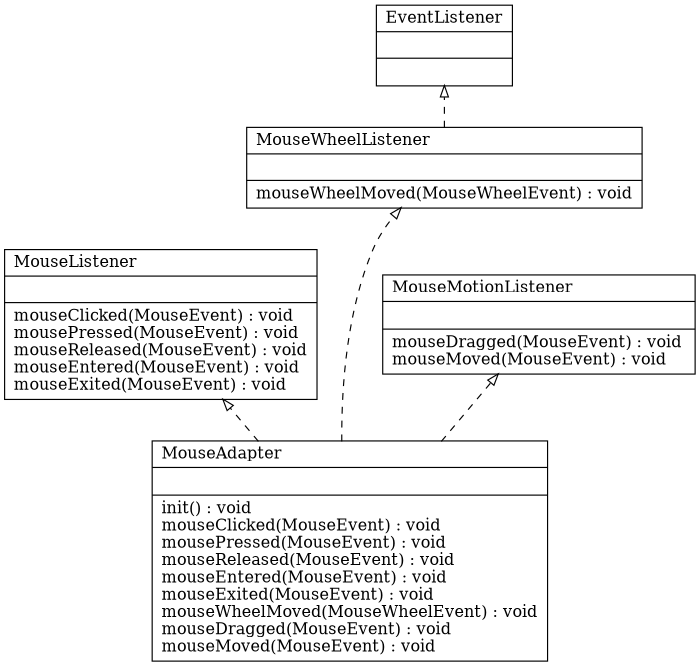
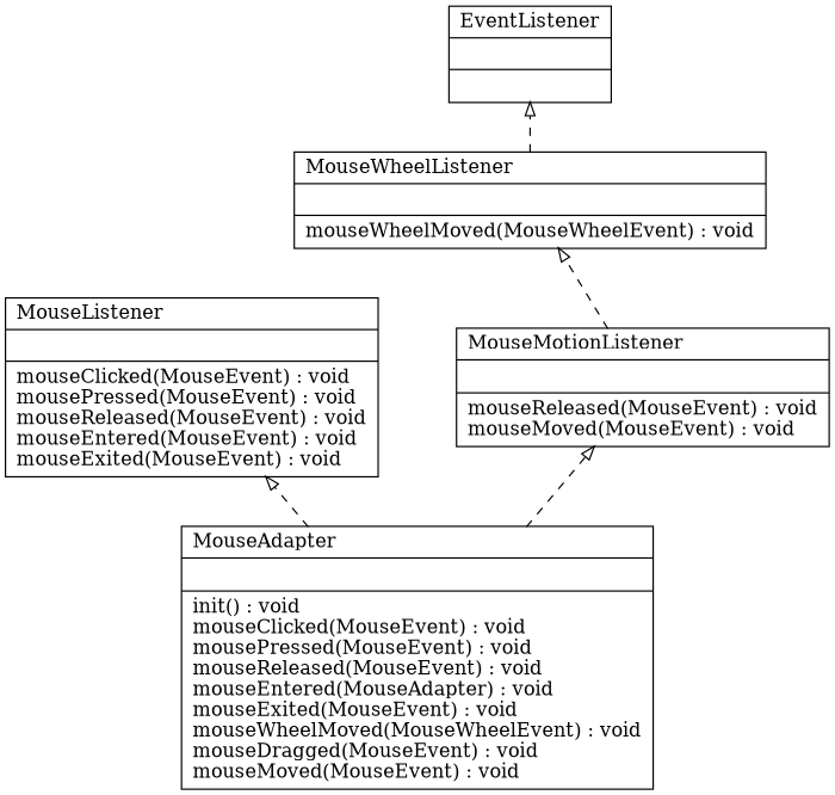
  digraph {
    fontname="Bitstream Vera Sans"
    fontsize=8
    rankdir=BT
    node [color="#000000" fillcolor="#000000" shape=record]
    edge [arrowhead=onormal style=dashed]
-   n1 [label="{MouseAdapter\l||init() : void\lmouseClicked(MouseEvent) : void\lmousePressed(MouseEvent) : void\lmouseReleased(MouseEvent) : void\lmouseEntered(MouseEvent) : void\lmouseExited(MouseEvent) : void\lmouseWheelMoved(MouseWheelEvent) : void\lmouseDragged(MouseEvent) : void\lmouseMoved(MouseEvent) : void\l}"]
+   n1 [label="{MouseAdapter\l||init() : void\lmouseClicked(MouseEvent) : void\lmousePressed(MouseEvent) : void\lmouseReleased(MouseEvent) : void\lmouseEntered(MouseAdapter) : void\lmouseExited(MouseEvent) : void\lmouseWheelMoved(MouseWheelEvent) : void\lmouseDragged(MouseEvent) : void\lmouseMoved(MouseEvent) : void\l}"]
    n2 [label="{MouseListener\l||mouseClicked(MouseEvent) : void\lmousePressed(MouseEvent) : void\lmouseReleased(MouseEvent) : void\lmouseEntered(MouseEvent) : void\lmouseExited(MouseEvent) : void\l}"]
    n3 [label="{MouseWheelListener\l||mouseWheelMoved(MouseWheelEvent) : void\l}"]
-   n4 [label="{MouseMotionListener\l||mouseDragged(MouseEvent) : void\lmouseMoved(MouseEvent) : void\l}"]
+   n4 [label="{MouseMotionListener\l||mouseReleased(MouseEvent) : void\lmouseMoved(MouseEvent) : void\l}"]
    n5 [label="{EventListener\l||}"]
    n1 -> n2
-   n1 -> n3
+   n4 -> n3
    n1 -> n4
    n3 -> n5
  }
